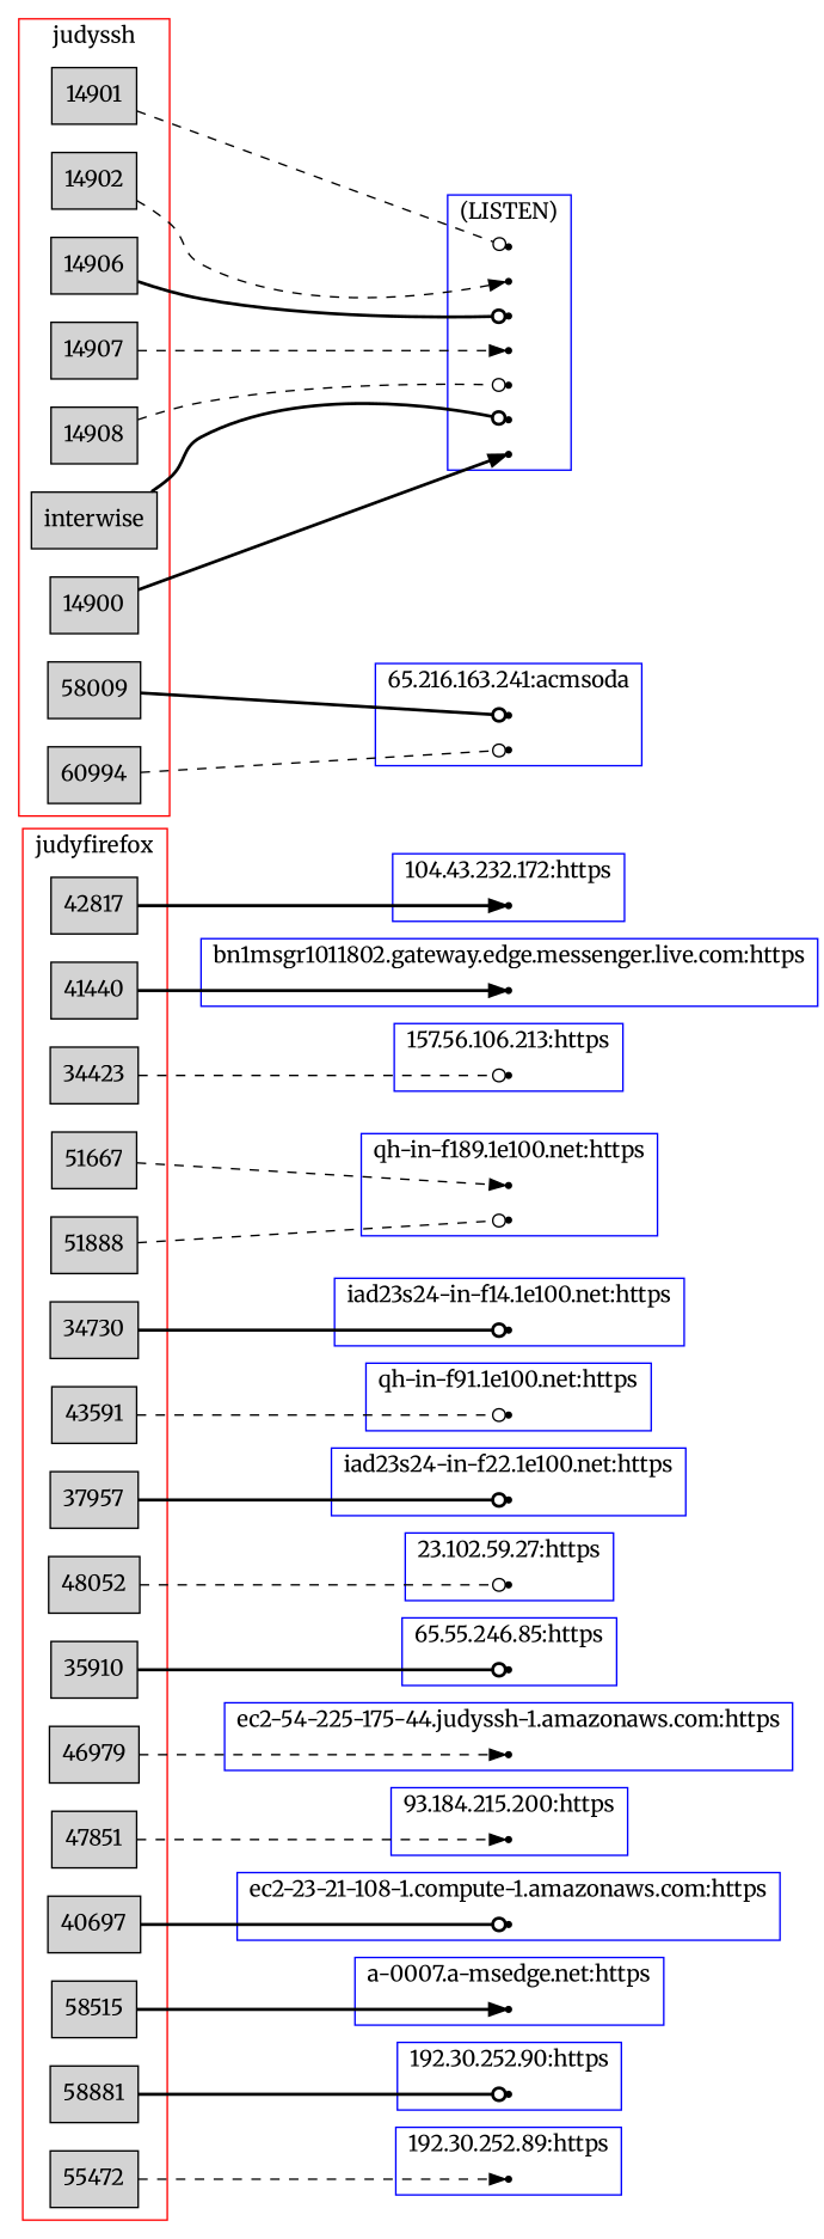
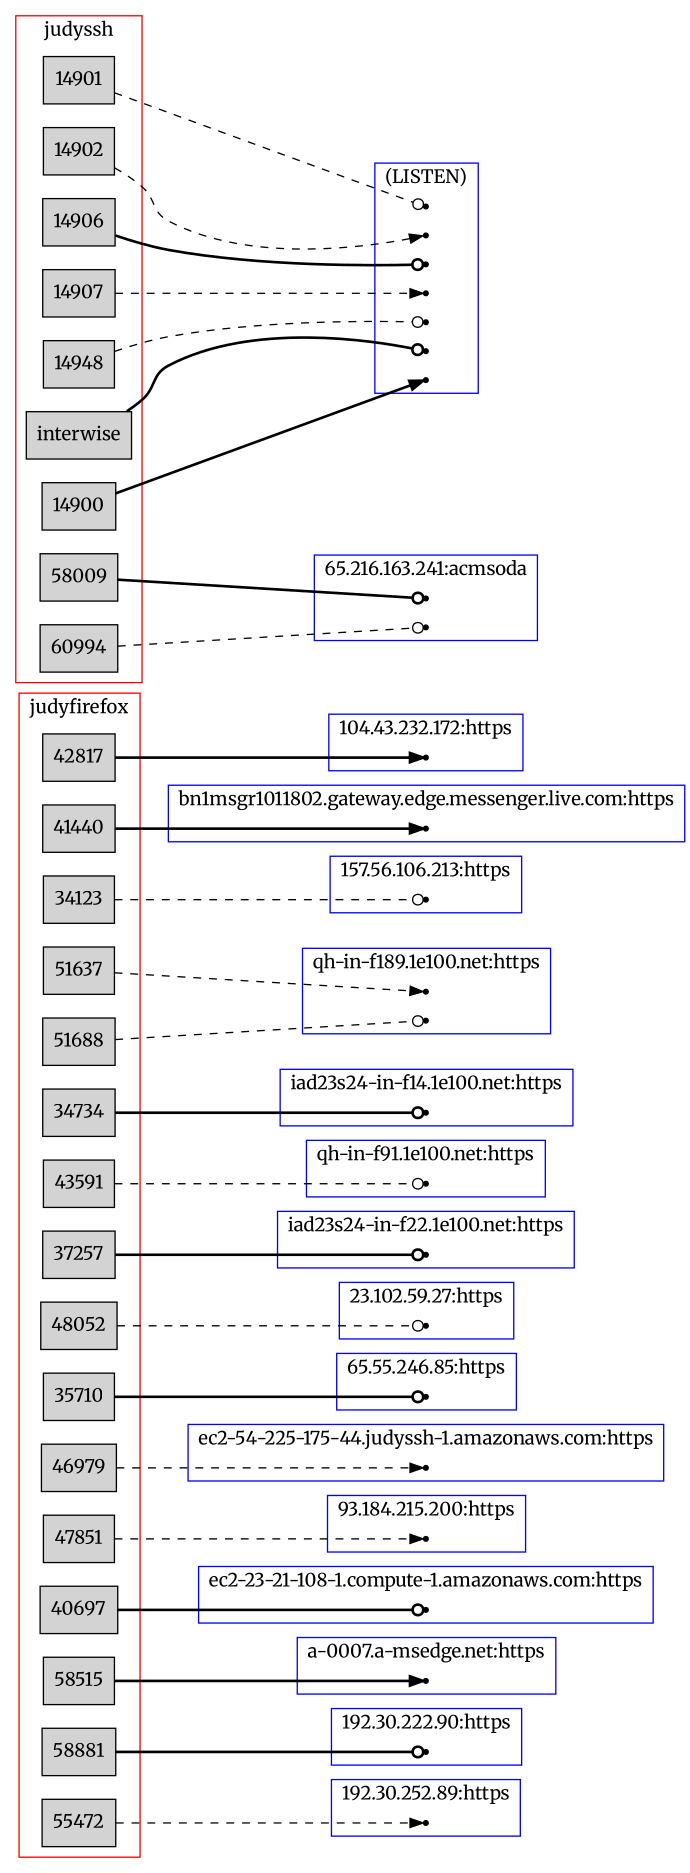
  digraph {
    fontname=Merriweather
    rankdir=LR
    node [fontname=Merriweather shape=box style=filled]
    edge [arrowhead=odot fontname=Merriweather style=dashed]
    n1 [label=42817]
    n2 [label=41440]
-   n3 [label=34423]
-   n4 [label=51667]
-   n5 [label=34730]
+   n3 [label=34123]
+   n4 [label=51637]
+   n5 [label=34734]
    n6 [label=43591]
-   n7 [label=37957]
+   n7 [label=37257]
    n8 [label=48052]
-   n9 [label=35910]
+   n9 [label=35710]
    n10 [label=46979]
    n11 [label=47851]
-   n12 [label=51888]
+   n12 [label=51688]
    n13 [label=40697]
    n14 [label=58515]
    n15 [label=58881]
    n16 [label=55472]
    n17 [label=14901]
    n18 [label=14902]
    n19 [label=14906]
    n20 [label=14907]
-   n21 [label=14908]
+   n21 [label=14948]
    n22 [label=interwise]
    n23 [label=14900]
    n24 [label=58009]
    n25 [label=60994]
    n26 [label="104.43.232.172:https" shape=point]
    n27 [label="bn1msgr1011802.gateway.edge.messenger.live.com:https" shape=point]
    n28 [label="192.30.252.89:https" shape=point]
    n29 [label="157.56.106.213:https" shape=point]
    n30 [label="qh-in-f189.1e100.net:https" shape=point]
    n31 [label="qh-in-f189.1e100.net:https" shape=point]
    n32 [label="iad23s24-in-f14.1e100.net:https" shape=point]
    n33 [label="qh-in-f91.1e100.net:https" shape=point]
    n34 [label="iad23s24-in-f22.1e100.net:https" shape=point]
    n35 [label="23.102.59.27:https" shape=point]
    n36 [label="65.55.246.85:https" shape=point]
    n37 [label="ec2-54-225-175-44.compute-1.amazonaws.com:https" shape=point]
    n38 [label="93.184.215.200:https" shape=point]
    n39 [label="ec2-23-21-108-1.compute-1.amazonaws.com:https" shape=point]
    n40 [label="a-0007.a-msedge.net:https" shape=point]
    n41 [label="192.30.252.90:https" shape=point]
    n42 [label="(LISTEN)" shape=point]
    n43 [label="(LISTEN)" shape=point]
    n44 [label="(LISTEN)" shape=point]
    n45 [label="(LISTEN)" shape=point]
    n46 [label="(LISTEN)" shape=point]
    n47 [label="(LISTEN)" shape=point]
    n48 [label="(LISTEN)" shape=point]
    n49 [label="65.216.163.241:acmsoda" shape=point]
    n50 [label="65.216.163.241:acmsoda" shape=point]
    subgraph cluster_1 {
      color=red
      label=judyfirefox
      n1
      n2
      n3
      n4
      n5
      n6
      n7
      n8
      n9
      n10
      n11
      n12
      n13
      n14
      n15
      n16
    }
    subgraph cluster_2 {
      color=red
      label=judyssh
      n17
      n18
      n19
      n20
      n21
      n22
      n23
      n24
      n25
    }
    subgraph cluster_3 {
      color=blue
      label="104.43.232.172:https"
      n26
    }
    subgraph cluster_4 {
      color=blue
      label="bn1msgr1011802.gateway.edge.messenger.live.com:https"
      n27
    }
    subgraph cluster_5 {
      color=blue
      label="192.30.252.89:https"
      n28
    }
    subgraph cluster_6 {
      color=blue
      label="157.56.106.213:https"
      n29
    }
    subgraph cluster_7 {
      color=blue
      label="qh-in-f189.1e100.net:https"
      n30
      n31
    }
    subgraph cluster_8 {
      color=blue
      label="iad23s24-in-f14.1e100.net:https"
      n32
    }
    subgraph cluster_9 {
      color=blue
      label="qh-in-f91.1e100.net:https"
      n33
    }
    subgraph cluster_10 {
      color=blue
      label="iad23s24-in-f22.1e100.net:https"
      n34
    }
    subgraph cluster_11 {
      color=blue
      label="23.102.59.27:https"
      n35
    }
    subgraph cluster_12 {
      color=blue
      label="65.55.246.85:https"
      n36
    }
    subgraph cluster_13 {
      color=blue
      label="ec2-54-225-175-44.judyssh-1.amazonaws.com:https"
      n37
    }
    subgraph cluster_14 {
      color=blue
      label="93.184.215.200:https"
      n38
    }
    subgraph cluster_15 {
      color=blue
      label="ec2-23-21-108-1.compute-1.amazonaws.com:https"
      n39
    }
    subgraph cluster_16 {
      color=blue
      label="a-0007.a-msedge.net:https"
      n40
    }
    subgraph cluster_17 {
      color=blue
-     label="192.30.252.90:https"
+     label="192.30.222.90:https"
      n41
    }
    subgraph cluster_18 {
      color=blue
      label="(LISTEN)"
      n42
      n43
      n44
      n45
      n46
      n47
      n48
    }
    subgraph cluster_19 {
      color=blue
      label="65.216.163.241:acmsoda"
      n49
      n50
    }
    subgraph cluster_20 {
      color=green
      label="localhost.localdomain"
    }
    n1 -> n26 [arrowhead=normal style=bold]
    n2 -> n27 [arrowhead=normal style=bold]
    n3 -> n29
    n4 -> n30 [arrowhead=normal]
    n5 -> n32 [style=bold]
    n6 -> n33
    n7 -> n34 [style=bold]
    n8 -> n35
    n9 -> n36 [style=bold]
    n10 -> n37 [arrowhead=normal]
    n11 -> n38 [arrowhead=normal]
    n12 -> n31
    n13 -> n39 [style=bold]
    n14 -> n40 [arrowhead=normal style=bold]
    n15 -> n41 [style=bold]
    n16 -> n28 [arrowhead=normal]
    n17 -> n42
    n18 -> n43 [arrowhead=normal]
    n19 -> n44 [style=bold]
    n20 -> n45 [arrowhead=normal]
    n21 -> n46
    n22 -> n47 [style=bold]
    n23 -> n48 [arrowhead=normal style=bold]
    n24 -> n49 [style=bold]
    n25 -> n50
  }
